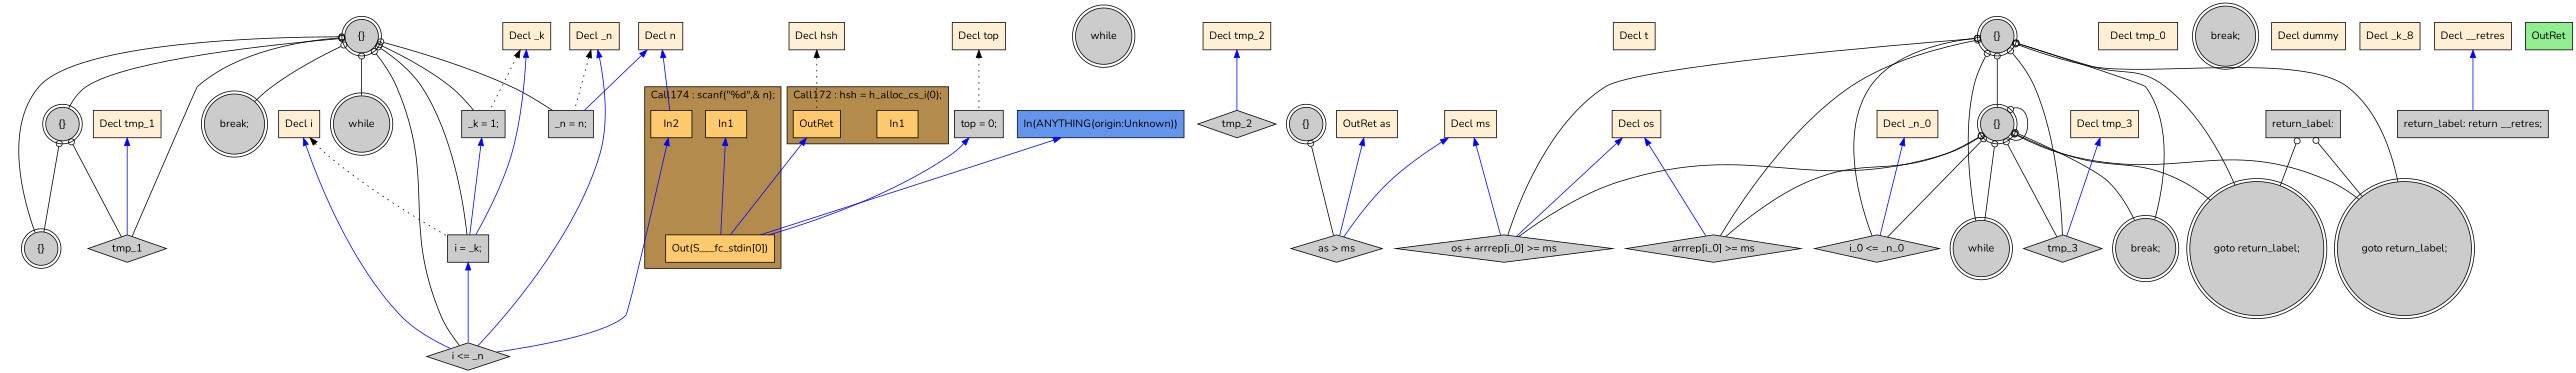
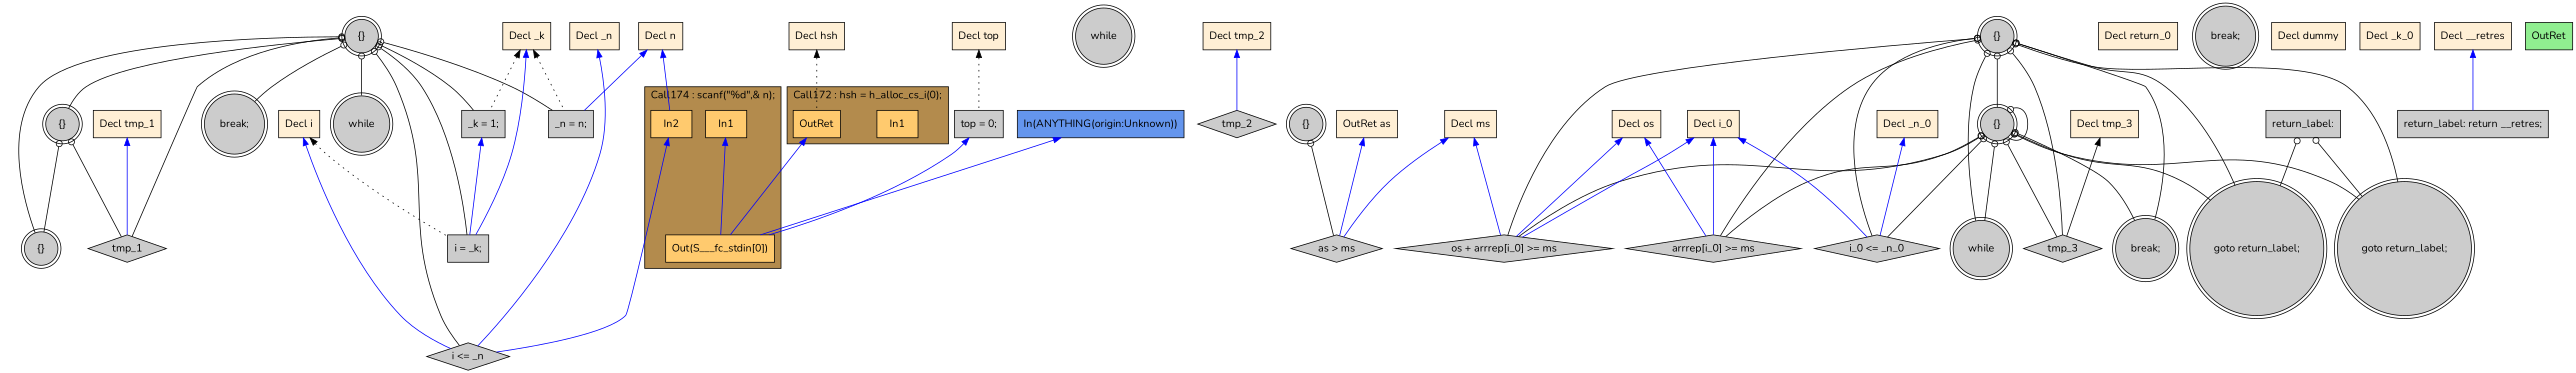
  digraph {
    fontname=Nunito
    rankdir=TB
    node [fillcolor="#CCCCCC" fontname=Nunito shape=box style=filled]
    edge [color="#000000" dir=back fontname=Nunito arrowtail=odot]
    n1 [fillcolor="#FFCA6E" label=In1]
    n2 [fillcolor="#FFCA6E" label=OutRet]
    n3 [fillcolor="#FFCA6E" label=In2]
    n4 [fillcolor="#FFCA6E" label="Out(S___fc_stdin[0])"]
    n5 [fillcolor="#FFCA6E" label=In1]
    n6 [label="i <= _n" shape=diamond]
    n7 [label="{}" shape=doublecircle]
    n8 [label="_k = 1;"]
    n9 [label="_n = n;"]
    n10 [label="i = _k;"]
    n11 [label=while shape=doublecircle]
    n12 [label="{}" shape=doublecircle]
    n13 [label=tmp_1 shape=diamond]
    n14 [label="{}" shape=doublecircle]
    n15 [label="break;" shape=doublecircle]
    n16 [fillcolor="#FFEFD5" label="Decl hsh"]
    n17 [fillcolor="#FFEFD5" label="Decl top"]
    n18 [label="top = 0;"]
    n19 [fillcolor="#FFEFD5" label="Decl n"]
    n20 [fillcolor="#FFEFD5" label="Decl _k"]
    n21 [fillcolor="#FFEFD5" label="Decl _n"]
    n22 [label=while shape=doublecircle]
    n23 [fillcolor="#FFEFD5" label="Decl i"]
    n24 [label=tmp_2 shape=diamond]
-   n25 [fillcolor="#FFEFD5" label="Decl t"]
    n26 [label="{}" shape=doublecircle]
    n27 [label="as > ms" shape=diamond]
-   n28 [fillcolor="#FFEFD5" label="Decl tmp_0"]
+   n28 [fillcolor="#FFEFD5" label="Decl return_0"]
    n29 [fillcolor="#FFEFD5" label="Decl tmp_1"]
    n30 [label="break;" shape=doublecircle]
    n31 [fillcolor="#FFEFD5" label="Decl ms"]
    n32 [label="os + arrrep[i_0] >= ms" shape=diamond]
    n33 [label="arrrep[i_0] >= ms" shape=diamond]
    n34 [label="{}" shape=doublecircle]
    n35 [label=while shape=doublecircle]
    n36 [label="i_0 <= _n_0" shape=diamond]
    n37 [label="{}" shape=doublecircle]
    n38 [label=tmp_3 shape=diamond]
    n39 [label="break;" shape=doublecircle]
    n40 [label="goto return_label;" shape=doublecircle]
    n41 [label="goto return_label;" shape=doublecircle]
    n42 [fillcolor="#FFEFD5" label="OutRet as"]
    n43 [fillcolor="#FFEFD5" label="Decl dummy"]
    n44 [fillcolor="#FFEFD5" label="Decl tmp_2"]
-   n45 [fillcolor="#FFEFD5" label="Decl _k_8"]
+   n45 [fillcolor="#FFEFD5" label="Decl _k_0"]
    n46 [fillcolor="#FFEFD5" label="Decl _n_0"]
+   n47 [fillcolor="#FFEFD5" label="Decl i_0"]
    n48 [fillcolor="#FFEFD5" label="Decl os"]
    n49 [fillcolor="#FFEFD5" label="Decl tmp_3"]
    n50 [fillcolor="#FFEFD5" label="Decl __retres"]
    n51 [label="return_label: return __retres;"]
    n52 [label="return_label:"]
    n53 [fillcolor="#90EE90" label=OutRet]
    n54 [fillcolor="#6495ED" label="In(ANYTHING(origin:Unknown))"]
    subgraph cluster_1 {
      fillcolor="#B38B4D"
      label="Call172 : hsh = h_alloc_cs_i(0);"
      style=filled
      n1
      n2
    }
    subgraph cluster_2 {
      fillcolor="#B38B4D"
      label="Call174 : scanf(\"%d\",& n);"
      style=filled
      n3
      n4
      n5
    }
    n2 -> n4 [color="#0000FF" arrowtail=""]
    n3 -> n6 [color="#0000FF" arrowtail=""]
    n5 -> n4 [color="#0000FF" arrowtail=""]
    n7 -> n6
    n7 -> n8
    n7 -> n9
    n7 -> n10
    n7 -> n11
    n7 -> n12
    n7 -> n13
    n7 -> n14
    n7 -> n15
    n8 -> n10 [color="#0000FF" arrowtail=""]
-   n10 -> n6 [color="#0000FF" arrowtail=""]
    n12 -> n13
    n12 -> n14
    n16 -> n2 [style=dotted arrowtail=""]
    n17 -> n18 [style=dotted arrowtail=""]
    n18 -> n4 [color="#0000FF" arrowtail=""]
    n19 -> n3 [color="#0000FF" arrowtail=""]
    n19 -> n9 [color="#0000FF" arrowtail=""]
    n20 -> n8 [style=dotted arrowtail=""]
    n20 -> n10 [color="#0000FF" arrowtail=""]
    n21 -> n6 [color="#0000FF" arrowtail=""]
-   n21 -> n9 [style=dotted arrowtail=""]
+   n20 -> n9 [style=dotted arrowtail=""]
    n23 -> n6 [color="#0000FF" arrowtail=""]
    n23 -> n10 [style=dotted arrowtail=""]
    n26 -> n27
    n29 -> n13 [color="#0000FF" arrowtail=""]
    n31 -> n27 [color="#0000FF" arrowtail=""]
    n31 -> n32 [color="#0000FF" arrowtail=""]
    n34 -> n32
    n34 -> n33
    n34 -> n35
    n34 -> n36
    n34 -> n37
    n34 -> n38
    n34 -> n39
    n34 -> n40
    n34 -> n41
    n37 -> n32
    n37 -> n33
    n37 -> n35
    n37 -> n36
    n37 -> n37
    n37 -> n38
    n37 -> n39
    n37 -> n40
    n37 -> n41
    n42 -> n27 [color="#0000FF" arrowtail=""]
    n44 -> n24 [color="#0000FF" arrowtail=""]
    n46 -> n36 [color="#0000FF" arrowtail=""]
+   n47 -> n32 [color="#0000FF" arrowtail=""]
+   n47 -> n33 [color="#0000FF" arrowtail=""]
+   n47 -> n36 [color="#0000FF" arrowtail=""]
    n48 -> n32 [color="#0000FF" arrowtail=""]
    n48 -> n33 [color="#0000FF" arrowtail=""]
-   n49 -> n38 [color="#0000FF" arrowtail=""]
+   n49 -> n38 [arrowtail=""]
    n50 -> n51 [color="#0000FF" arrowtail=""]
    n52 -> n40
    n52 -> n41
    n54 -> n4 [color="#0000FF" arrowtail=""]
  }
